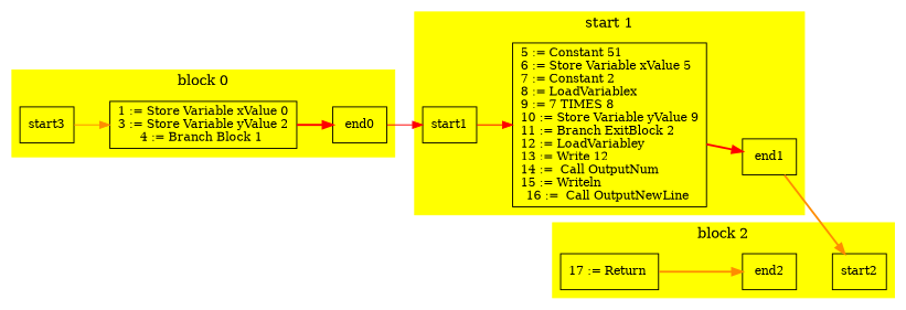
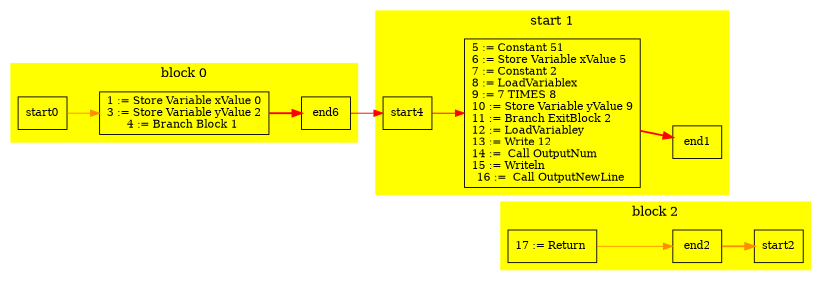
  digraph {
    rankdir=LR
    node [align=left fontsize=12 shape=box]
    edge [color=red style=bold]
-   start0 [label=start3]
+   start0
    "1 := Store Variable xValue 0\l3 := Store Variable yValue 2\l4 := Branch Block 1 "
-   end0
-   start1
+   end0 [label=end6]
+   start1 [label=start4]
    "5 := Constant 51\l6 := Store Variable xValue 5\l7 := Constant 2\l8 := LoadVariablex\l9 := 7 TIMES 8\l10 := Store Variable yValue 9\l11 := Branch ExitBlock 2\l12 := LoadVariabley\l13 := Write 12\l14 :=  Call OutputNum\l15 := Writeln \l16 :=  Call OutputNewLine "
    end1
    start2
    "17 := Return "
    end2
    subgraph cluster_1 {
      color=yellow
      label="block 0"
      style=filled
      start0
      "1 := Store Variable xValue 0\l3 := Store Variable yValue 2\l4 := Branch Block 1 "
      end0
    }
    subgraph cluster_2 {
      color=yellow
      label="start 1"
      style=filled
      start1
      "5 := Constant 51\l6 := Store Variable xValue 5\l7 := Constant 2\l8 := LoadVariablex\l9 := 7 TIMES 8\l10 := Store Variable yValue 9\l11 := Branch ExitBlock 2\l12 := LoadVariabley\l13 := Write 12\l14 :=  Call OutputNum\l15 := Writeln \l16 :=  Call OutputNewLine "
      end1
    }
    subgraph cluster_3 {
      color=yellow
      label="block 2"
      style=filled
      start2
      "17 := Return "
      end2
    }
    start0 -> "1 := Store Variable xValue 0\l3 := Store Variable yValue 2\l4 := Branch Block 1 " [color=darkorange style=solid]
    "1 := Store Variable xValue 0\l3 := Store Variable yValue 2\l4 := Branch Block 1 " -> end0
    end0 -> start1 [style=solid]
    start1 -> "5 := Constant 51\l6 := Store Variable xValue 5\l7 := Constant 2\l8 := LoadVariablex\l9 := 7 TIMES 8\l10 := Store Variable yValue 9\l11 := Branch ExitBlock 2\l12 := LoadVariabley\l13 := Write 12\l14 :=  Call OutputNum\l15 := Writeln \l16 :=  Call OutputNewLine " [style=solid]
    "5 := Constant 51\l6 := Store Variable xValue 5\l7 := Constant 2\l8 := LoadVariablex\l9 := 7 TIMES 8\l10 := Store Variable yValue 9\l11 := Branch ExitBlock 2\l12 := LoadVariabley\l13 := Write 12\l14 :=  Call OutputNum\l15 := Writeln \l16 :=  Call OutputNewLine " -> end1
-   end1 -> start2 [color=darkorange]
-   "17 := Return " -> end2 [color=darkorange]
+   end2 -> start2 [color=darkorange]
+   "17 := Return " -> end2 [color=darkorange style=solid]
  }
